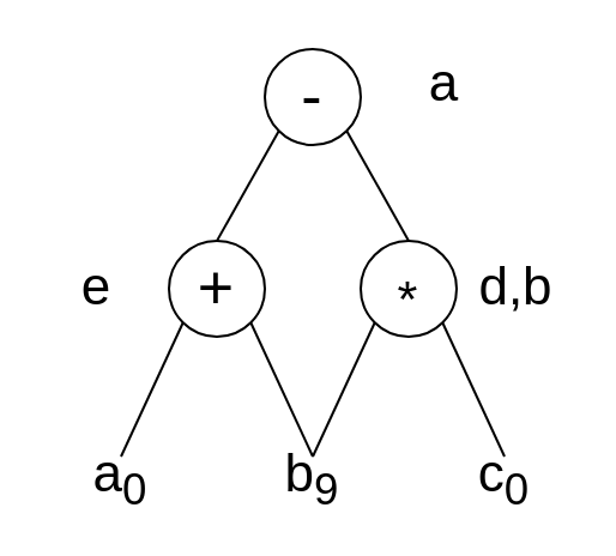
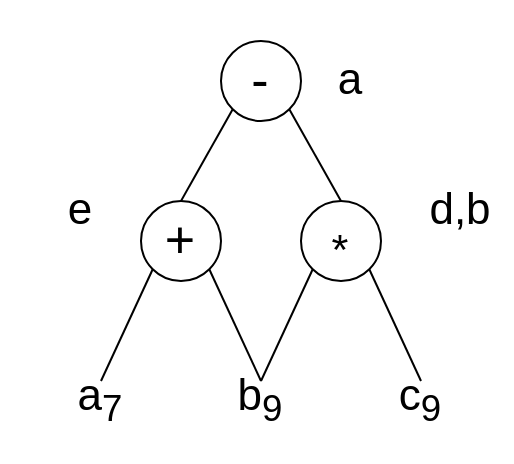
  <mxCell id="0" />
  <mxCell id="1" parent="0" />
  <mxCell id="2" style="edgeStyle=none;rounded=0;orthogonalLoop=1;jettySize=auto;html=1;exitX=1;exitY=1;exitDx=0;exitDy=0;entryX=0.5;entryY=0;entryDx=0;entryDy=0;endArrow=none;endFill=0;" edge="1" parent="1" source="3" target="9"><mxGeometry relative="1" as="geometry" /></mxCell>
  <mxCell id="3" value="&lt;span style=&quot;font-size: 26px&quot;&gt;+&lt;/span&gt;" style="ellipse;whiteSpace=wrap;html=1;aspect=fixed;" vertex="1" parent="1"><mxGeometry x="70" y="100" width="40" height="40" as="geometry" /></mxCell>
  <mxCell id="4" style="edgeStyle=none;rounded=0;orthogonalLoop=1;jettySize=auto;html=1;exitX=0;exitY=1;exitDx=0;exitDy=0;entryX=0.5;entryY=0;entryDx=0;entryDy=0;endArrow=none;endFill=0;" edge="1" parent="1" source="6" target="3"><mxGeometry relative="1" as="geometry" /></mxCell>
  <mxCell id="5" style="edgeStyle=none;rounded=0;orthogonalLoop=1;jettySize=auto;html=1;exitX=1;exitY=1;exitDx=0;exitDy=0;entryX=0.5;entryY=0;entryDx=0;entryDy=0;endArrow=none;endFill=0;" edge="1" parent="1" source="6" target="12"><mxGeometry relative="1" as="geometry" /></mxCell>
  <mxCell id="6" value="&lt;span style=&quot;font-size: 26px&quot;&gt;-&lt;/span&gt;" style="ellipse;whiteSpace=wrap;html=1;aspect=fixed;" vertex="1" parent="1"><mxGeometry x="110" y="20" width="40" height="40" as="geometry" /></mxCell>
  <mxCell id="7" style="edgeStyle=none;rounded=0;orthogonalLoop=1;jettySize=auto;html=1;exitX=0.5;exitY=0;exitDx=0;exitDy=0;entryX=0;entryY=1;entryDx=0;entryDy=0;endArrow=none;endFill=0;" edge="1" parent="1" source="8" target="3"><mxGeometry relative="1" as="geometry" /></mxCell>
- <mxCell id="8" value="&lt;font style=&quot;font-size: 22px&quot;&gt;a&lt;sub&gt;0&lt;/sub&gt;&lt;/font&gt;" style="text;html=1;strokeColor=none;fillColor=none;align=center;verticalAlign=middle;whiteSpace=wrap;rounded=0;" vertex="1" parent="1"><mxGeometry x="30" y="190" width="40" height="20" as="geometry" /></mxCell>
+ <mxCell id="8" value="&lt;font style=&quot;font-size: 22px&quot;&gt;a&lt;sub&gt;7&lt;/sub&gt;&lt;/font&gt;" style="text;html=1;strokeColor=none;fillColor=none;align=center;verticalAlign=middle;whiteSpace=wrap;rounded=0;" vertex="1" parent="1"><mxGeometry x="30" y="190" width="40" height="20" as="geometry" /></mxCell>
  <mxCell id="9" value="&lt;font style=&quot;font-size: 22px&quot;&gt;b&lt;sub&gt;9&lt;/sub&gt;&lt;/font&gt;" style="text;html=1;strokeColor=none;fillColor=none;align=center;verticalAlign=middle;whiteSpace=wrap;rounded=0;" vertex="1" parent="1"><mxGeometry x="110" y="190" width="40" height="20" as="geometry" /></mxCell>
  <mxCell id="10" style="edgeStyle=none;rounded=0;orthogonalLoop=1;jettySize=auto;html=1;exitX=1;exitY=1;exitDx=0;exitDy=0;entryX=0.5;entryY=0;entryDx=0;entryDy=0;endArrow=none;endFill=0;" edge="1" parent="1" source="12" target="13"><mxGeometry relative="1" as="geometry" /></mxCell>
  <mxCell id="11" style="edgeStyle=none;rounded=0;orthogonalLoop=1;jettySize=auto;html=1;exitX=0;exitY=1;exitDx=0;exitDy=0;entryX=0.5;entryY=0;entryDx=0;entryDy=0;endArrow=none;endFill=0;" edge="1" parent="1" source="12" target="9"><mxGeometry relative="1" as="geometry" /></mxCell>
  <mxCell id="12" value="&lt;span style=&quot;font-size: 26px&quot;&gt;&lt;sub&gt;*&lt;/sub&gt;&lt;/span&gt;" style="ellipse;whiteSpace=wrap;html=1;aspect=fixed;" vertex="1" parent="1"><mxGeometry x="150" y="100" width="40" height="40" as="geometry" /></mxCell>
- <mxCell id="13" value="&lt;font&gt;&lt;span style=&quot;font-size: 22px&quot;&gt;c&lt;sub&gt;0&lt;/sub&gt;&lt;/span&gt;&lt;/font&gt;" style="text;html=1;strokeColor=none;fillColor=none;align=center;verticalAlign=middle;whiteSpace=wrap;rounded=0;" vertex="1" parent="1"><mxGeometry x="190" y="190" width="40" height="20" as="geometry" /></mxCell>
- <mxCell id="14" value="&lt;span style=&quot;font-size: 22px&quot;&gt;d,b&lt;/span&gt;" style="text;html=1;strokeColor=none;fillColor=none;align=center;verticalAlign=middle;whiteSpace=wrap;rounded=0;" vertex="1" parent="1"><mxGeometry x="195" y="110" width="40" height="20" as="geometry" /></mxCell>
- <mxCell id="15" value="&lt;span style=&quot;font-size: 22px&quot;&gt;e&lt;/span&gt;" style="text;html=1;strokeColor=none;fillColor=none;align=center;verticalAlign=middle;whiteSpace=wrap;rounded=0;" vertex="1" parent="1"><mxGeometry x="20" y="110" width="40" height="20" as="geometry" /></mxCell>
- <mxCell id="16" value="&lt;span style=&quot;font-size: 22px&quot;&gt;a&lt;/span&gt;" style="text;html=1;strokeColor=none;fillColor=none;align=center;verticalAlign=middle;whiteSpace=wrap;rounded=0;" vertex="1" parent="1"><mxGeometry x="165" y="25" width="40" height="20" as="geometry" /></mxCell>
+ <mxCell id="13" value="&lt;font&gt;&lt;span style=&quot;font-size: 22px&quot;&gt;c&lt;sub&gt;9&lt;/sub&gt;&lt;/span&gt;&lt;/font&gt;" style="text;html=1;strokeColor=none;fillColor=none;align=center;verticalAlign=middle;whiteSpace=wrap;rounded=0;" vertex="1" parent="1"><mxGeometry x="190" y="190" width="40" height="20" as="geometry" /></mxCell>
+ <mxCell id="14" value="&lt;span style=&quot;font-size: 22px&quot;&gt;d,b&lt;/span&gt;" style="text;html=1;strokeColor=none;fillColor=none;align=center;verticalAlign=middle;whiteSpace=wrap;rounded=0;" vertex="1" parent="1"><mxGeometry x="210" y="95" width="40" height="20" as="geometry" /></mxCell>
+ <mxCell id="15" value="&lt;span style=&quot;font-size: 22px&quot;&gt;e&lt;/span&gt;" style="text;html=1;strokeColor=none;fillColor=none;align=center;verticalAlign=middle;whiteSpace=wrap;rounded=0;" vertex="1" parent="1"><mxGeometry x="20" y="95" width="40" height="20" as="geometry" /></mxCell>
+ <mxCell id="16" value="&lt;span style=&quot;font-size: 22px&quot;&gt;a&lt;/span&gt;" style="text;html=1;strokeColor=none;fillColor=none;align=center;verticalAlign=middle;whiteSpace=wrap;rounded=0;" vertex="1" parent="1"><mxGeometry x="155" y="30" width="40" height="20" as="geometry" /></mxCell>
